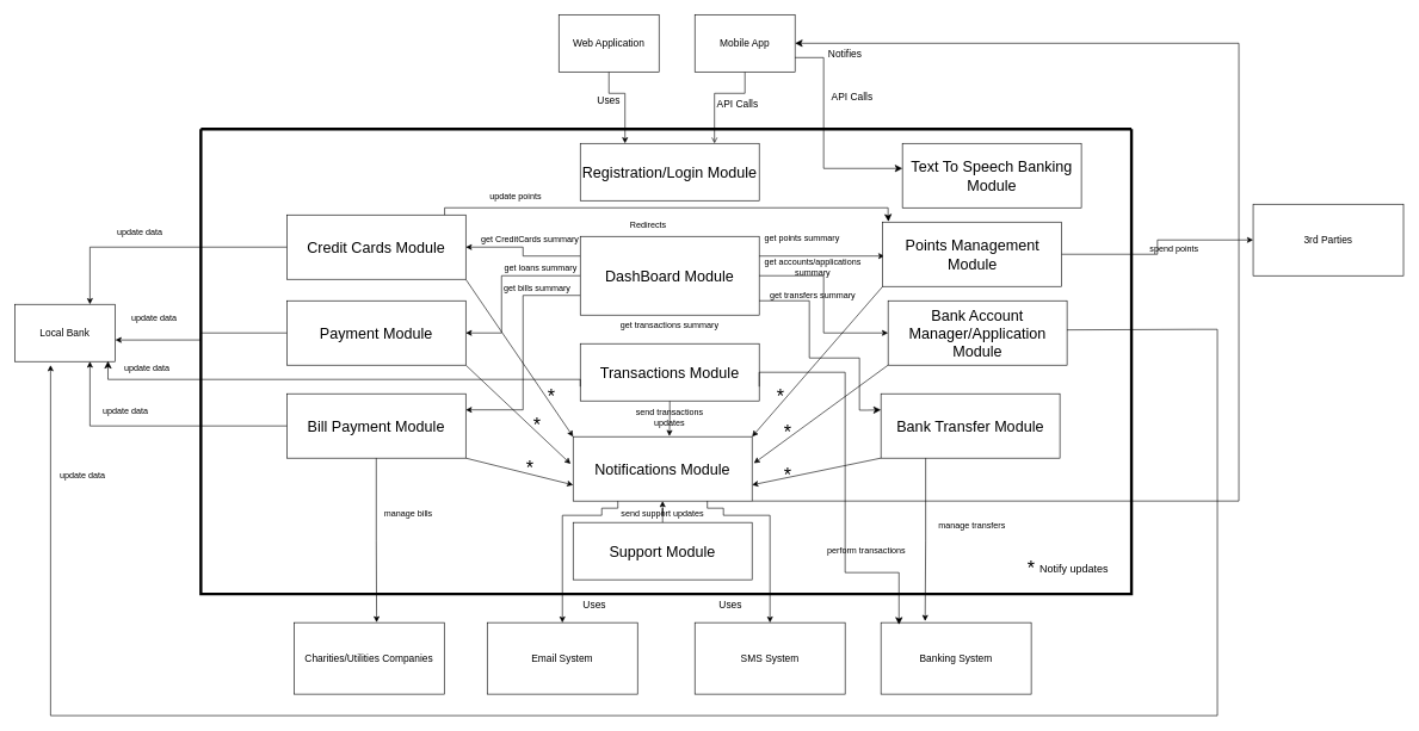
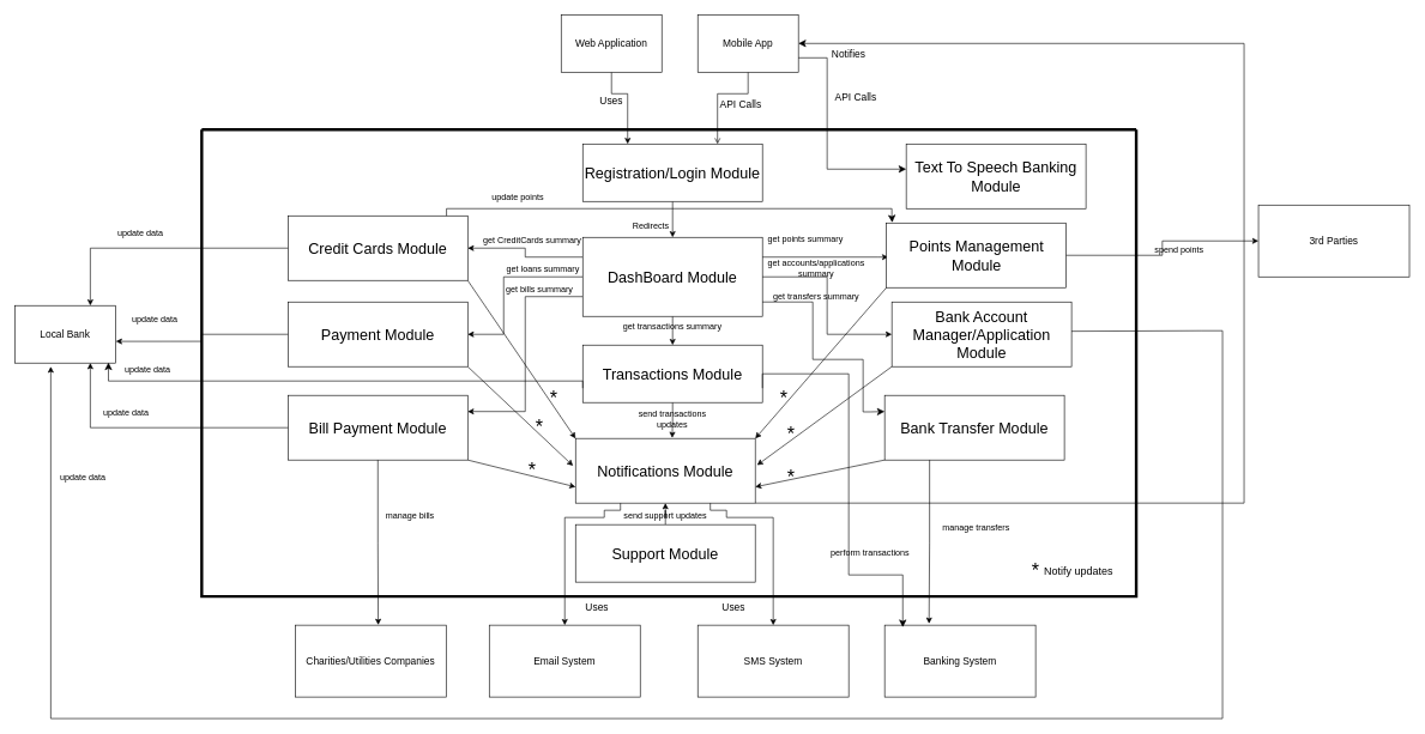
  <mxCell id="0" />
  <mxCell id="1" parent="0" />
  <mxCell id="2" value="" style="swimlane;startSize=0;strokeWidth=4;" parent="1" vertex="1"><mxGeometry x="280" y="180" width="1300" height="650" as="geometry" /></mxCell>
+ <mxCell id="3" style="edgeStyle=orthogonalEdgeStyle;rounded=0;orthogonalLoop=1;jettySize=auto;html=1;entryX=0.5;entryY=0;entryDx=0;entryDy=0;" parent="2" source="4" target="14" edge="1"><mxGeometry relative="1" as="geometry" /></mxCell>
  <mxCell id="4" value="Registration/Login Module" style="rounded=0;whiteSpace=wrap;html=1;fontSize=21;" parent="2" vertex="1"><mxGeometry x="530" y="20" width="250" height="80" as="geometry" /></mxCell>
  <mxCell id="5" style="edgeStyle=orthogonalEdgeStyle;rounded=0;orthogonalLoop=1;jettySize=auto;html=1;" parent="2" source="14" target="6" edge="1"><mxGeometry relative="1" as="geometry"><Array as="points"><mxPoint x="420" y="205" /><mxPoint x="420" y="285" /></Array></mxGeometry></mxCell>
  <mxCell id="6" value="Payment Module" style="rounded=0;whiteSpace=wrap;html=1;fontSize=21;" parent="2" vertex="1"><mxGeometry x="120" y="240" width="250" height="90" as="geometry" /></mxCell>
  <mxCell id="7" style="edgeStyle=orthogonalEdgeStyle;rounded=0;orthogonalLoop=1;jettySize=auto;html=1;entryX=0.5;entryY=1;entryDx=0;entryDy=0;" parent="2" source="8" target="15" edge="1"><mxGeometry relative="1" as="geometry" /></mxCell>
  <mxCell id="8" value="Support Module" style="rounded=0;whiteSpace=wrap;html=1;fontSize=21;" parent="2" vertex="1"><mxGeometry x="520" y="550" width="250" height="80" as="geometry" /></mxCell>
  <mxCell id="9" style="edgeStyle=orthogonalEdgeStyle;rounded=0;orthogonalLoop=1;jettySize=auto;html=1;exitX=0;exitY=0.25;exitDx=0;exitDy=0;entryX=1;entryY=0.5;entryDx=0;entryDy=0;" parent="2" source="14" target="10" edge="1"><mxGeometry relative="1" as="geometry" /></mxCell>
  <mxCell id="10" value="Credit Cards Module" style="rounded=0;whiteSpace=wrap;html=1;fontSize=21;" parent="2" vertex="1"><mxGeometry x="120" y="120" width="250" height="90" as="geometry" /></mxCell>
  <mxCell id="11" style="edgeStyle=orthogonalEdgeStyle;rounded=0;orthogonalLoop=1;jettySize=auto;html=1;exitX=0;exitY=0.75;exitDx=0;exitDy=0;entryX=1;entryY=0.25;entryDx=0;entryDy=0;" parent="2" source="14" target="12" edge="1"><mxGeometry relative="1" as="geometry" /></mxCell>
  <mxCell id="12" value="Bill Payment Module" style="rounded=0;whiteSpace=wrap;html=1;fontSize=21;" parent="2" vertex="1"><mxGeometry x="120" y="370" width="250" height="90" as="geometry" /></mxCell>
+ <mxCell id="13" style="edgeStyle=orthogonalEdgeStyle;rounded=0;orthogonalLoop=1;jettySize=auto;html=1;entryX=0.5;entryY=0;entryDx=0;entryDy=0;" parent="2" source="14" target="41" edge="1"><mxGeometry relative="1" as="geometry" /></mxCell>
  <mxCell id="14" value="DashBoard Module" style="rounded=0;whiteSpace=wrap;html=1;fontSize=21;" parent="2" vertex="1"><mxGeometry x="530" y="150" width="250" height="110" as="geometry" /></mxCell>
  <mxCell id="15" value="Notifications Module" style="rounded=0;whiteSpace=wrap;html=1;fontSize=21;" parent="2" vertex="1"><mxGeometry x="520" y="430" width="250" height="90" as="geometry" /></mxCell>
  <mxCell id="16" style="edgeStyle=orthogonalEdgeStyle;rounded=0;orthogonalLoop=1;jettySize=auto;html=1;exitX=1;exitY=0.5;exitDx=0;exitDy=0;" parent="2" source="14" target="17" edge="1"><mxGeometry relative="1" as="geometry" /></mxCell>
  <mxCell id="17" value="Bank Account Manager/Application Module" style="rounded=0;whiteSpace=wrap;html=1;fontSize=21;" parent="2" vertex="1"><mxGeometry x="960" y="240" width="250" height="90" as="geometry" /></mxCell>
  <mxCell id="18" style="edgeStyle=orthogonalEdgeStyle;rounded=0;orthogonalLoop=1;jettySize=auto;html=1;exitX=1;exitY=0.25;exitDx=0;exitDy=0;entryX=0.01;entryY=0.528;entryDx=0;entryDy=0;entryPerimeter=0;" parent="2" source="14" target="19" edge="1"><mxGeometry relative="1" as="geometry"><Array as="points"><mxPoint x="940" y="178" /><mxPoint x="940" y="178" /></Array></mxGeometry></mxCell>
  <mxCell id="19" value="Points Management Module" style="rounded=0;whiteSpace=wrap;html=1;fontSize=21;" parent="2" vertex="1"><mxGeometry x="952.5" y="130" width="250" height="90" as="geometry" /></mxCell>
  <mxCell id="20" value="Bank Transfer Module" style="rounded=0;whiteSpace=wrap;html=1;fontSize=21;" parent="2" vertex="1"><mxGeometry x="950" y="370" width="250" height="90" as="geometry" /></mxCell>
  <mxCell id="21" value="" style="endArrow=classic;html=1;rounded=0;exitX=1;exitY=1;exitDx=0;exitDy=0;entryX=0;entryY=0;entryDx=0;entryDy=0;" parent="2" source="10" target="15" edge="1"><mxGeometry width="50" height="50" relative="1" as="geometry"><mxPoint x="580" y="420" as="sourcePoint" /><mxPoint x="630" y="370" as="targetPoint" /></mxGeometry></mxCell>
  <mxCell id="22" value="" style="endArrow=classic;html=1;rounded=0;exitX=1;exitY=1;exitDx=0;exitDy=0;entryX=-0.014;entryY=0.423;entryDx=0;entryDy=0;entryPerimeter=0;" parent="2" source="6" target="15" edge="1"><mxGeometry width="50" height="50" relative="1" as="geometry"><mxPoint x="400" y="520" as="sourcePoint" /><mxPoint x="450" y="470" as="targetPoint" /></mxGeometry></mxCell>
  <mxCell id="23" value="" style="endArrow=classic;html=1;rounded=0;exitX=0;exitY=1;exitDx=0;exitDy=0;entryX=1;entryY=0;entryDx=0;entryDy=0;" parent="2" source="19" target="15" edge="1"><mxGeometry width="50" height="50" relative="1" as="geometry"><mxPoint x="790" y="330" as="sourcePoint" /><mxPoint x="950" y="640" as="targetPoint" /></mxGeometry></mxCell>
  <mxCell id="24" value="" style="endArrow=classic;html=1;rounded=0;exitX=0;exitY=1;exitDx=0;exitDy=0;entryX=1.01;entryY=0.413;entryDx=0;entryDy=0;entryPerimeter=0;" parent="2" source="17" target="15" edge="1"><mxGeometry width="50" height="50" relative="1" as="geometry"><mxPoint x="910" y="220" as="sourcePoint" /><mxPoint x="790" y="530" as="targetPoint" /></mxGeometry></mxCell>
  <mxCell id="25" value="get CreditCards summary" style="text;html=1;strokeColor=none;fillColor=none;align=center;verticalAlign=middle;whiteSpace=wrap;rounded=0;" parent="2" vertex="1"><mxGeometry x="390" y="130" width="140" height="50" as="geometry" /></mxCell>
  <mxCell id="26" value="get loans summary" style="text;html=1;strokeColor=none;fillColor=none;align=center;verticalAlign=middle;whiteSpace=wrap;rounded=0;" parent="2" vertex="1"><mxGeometry x="410" y="170" width="130" height="50" as="geometry" /></mxCell>
  <mxCell id="27" value="get bills summary" style="text;html=1;strokeColor=none;fillColor=none;align=center;verticalAlign=middle;whiteSpace=wrap;rounded=0;" parent="2" vertex="1"><mxGeometry x="410" y="210" width="120" height="25" as="geometry" /></mxCell>
  <mxCell id="28" value="get points summary" style="text;html=1;strokeColor=none;fillColor=none;align=center;verticalAlign=middle;whiteSpace=wrap;rounded=0;" parent="2" vertex="1"><mxGeometry x="780" y="140" width="120" height="25" as="geometry" /></mxCell>
  <mxCell id="29" value="get accounts/applications summary" style="text;html=1;strokeColor=none;fillColor=none;align=center;verticalAlign=middle;whiteSpace=wrap;rounded=0;" parent="2" vertex="1"><mxGeometry x="780" y="180" width="150" height="25" as="geometry" /></mxCell>
  <mxCell id="30" value="*" style="text;html=1;strokeColor=none;fillColor=none;align=center;verticalAlign=middle;whiteSpace=wrap;rounded=0;fontSize=27;" parent="2" vertex="1"><mxGeometry x="460" y="360" width="60" height="30" as="geometry" /></mxCell>
  <mxCell id="31" value="*" style="text;html=1;strokeColor=none;fillColor=none;align=center;verticalAlign=middle;whiteSpace=wrap;rounded=0;fontSize=27;" parent="2" vertex="1"><mxGeometry x="440" y="400" width="60" height="30" as="geometry" /></mxCell>
  <mxCell id="32" value="*" style="text;html=1;strokeColor=none;fillColor=none;align=center;verticalAlign=middle;whiteSpace=wrap;rounded=0;fontSize=27;" parent="2" vertex="1"><mxGeometry x="780" y="360" width="60" height="30" as="geometry" /></mxCell>
  <mxCell id="33" value="*" style="text;html=1;strokeColor=none;fillColor=none;align=center;verticalAlign=middle;whiteSpace=wrap;rounded=0;fontSize=27;" parent="2" vertex="1"><mxGeometry x="790" y="410" width="60" height="30" as="geometry" /></mxCell>
  <mxCell id="34" value="*" style="text;html=1;strokeColor=none;fillColor=none;align=center;verticalAlign=middle;whiteSpace=wrap;rounded=0;fontSize=27;" parent="2" vertex="1"><mxGeometry x="1130" y="600" width="60" height="30" as="geometry" /></mxCell>
  <mxCell id="35" value="Notify updates" style="text;html=1;strokeColor=none;fillColor=none;align=center;verticalAlign=middle;whiteSpace=wrap;rounded=0;fontSize=15;" parent="2" vertex="1"><mxGeometry x="1160" y="600" width="120" height="30" as="geometry" /></mxCell>
  <mxCell id="36" value="manage bills" style="text;html=1;strokeColor=none;fillColor=none;align=center;verticalAlign=middle;whiteSpace=wrap;rounded=0;" parent="2" vertex="1"><mxGeometry x="230" y="525" width="120" height="25" as="geometry" /></mxCell>
  <mxCell id="37" value="manage transfers" style="text;html=1;strokeColor=none;fillColor=none;align=center;verticalAlign=middle;whiteSpace=wrap;rounded=0;" parent="2" vertex="1"><mxGeometry x="1025" y="540" width="105" height="30" as="geometry" /></mxCell>
  <mxCell id="38" value="Redirects" style="text;html=1;strokeColor=none;fillColor=none;align=center;verticalAlign=middle;whiteSpace=wrap;rounded=0;" parent="2" vertex="1"><mxGeometry x="595" y="120" width="60" height="30" as="geometry" /></mxCell>
  <mxCell id="39" value="Text To Speech Banking Module" style="rounded=0;whiteSpace=wrap;html=1;fontSize=21;" parent="2" vertex="1"><mxGeometry x="980" y="20" width="250" height="90" as="geometry" /></mxCell>
  <mxCell id="40" style="edgeStyle=orthogonalEdgeStyle;rounded=0;orthogonalLoop=1;jettySize=auto;html=1;entryX=0.538;entryY=-0.008;entryDx=0;entryDy=0;entryPerimeter=0;" parent="2" source="41" target="15" edge="1"><mxGeometry relative="1" as="geometry" /></mxCell>
  <mxCell id="41" value="Transactions Module" style="rounded=0;whiteSpace=wrap;html=1;fontSize=21;" parent="2" vertex="1"><mxGeometry x="530" y="300" width="250" height="80" as="geometry" /></mxCell>
  <mxCell id="42" value="send support updates" style="text;html=1;strokeColor=none;fillColor=none;align=center;verticalAlign=middle;whiteSpace=wrap;rounded=0;" parent="2" vertex="1"><mxGeometry x="585" y="525" width="120" height="25" as="geometry" /></mxCell>
  <mxCell id="43" value="" style="endArrow=classic;html=1;rounded=0;exitX=1;exitY=1;exitDx=0;exitDy=0;entryX=0;entryY=0.75;entryDx=0;entryDy=0;" parent="2" source="12" target="15" edge="1"><mxGeometry width="50" height="50" relative="1" as="geometry"><mxPoint x="650" y="690" as="sourcePoint" /><mxPoint x="410" y="482.5" as="targetPoint" /></mxGeometry></mxCell>
  <mxCell id="44" value="" style="endArrow=classic;html=1;rounded=0;exitX=0;exitY=1;exitDx=0;exitDy=0;entryX=1;entryY=0.75;entryDx=0;entryDy=0;" parent="2" source="20" target="15" edge="1"><mxGeometry width="50" height="50" relative="1" as="geometry"><mxPoint x="1230" y="690" as="sourcePoint" /><mxPoint x="849.94" y="480.4" as="targetPoint" /></mxGeometry></mxCell>
  <mxCell id="45" value="*" style="text;html=1;strokeColor=none;fillColor=none;align=center;verticalAlign=middle;whiteSpace=wrap;rounded=0;fontSize=27;" parent="2" vertex="1"><mxGeometry x="430" y="460" width="60" height="30" as="geometry" /></mxCell>
  <mxCell id="46" value="*" style="text;html=1;strokeColor=none;fillColor=none;align=center;verticalAlign=middle;whiteSpace=wrap;rounded=0;fontSize=27;" parent="2" vertex="1"><mxGeometry x="790" y="470" width="60" height="30" as="geometry" /></mxCell>
  <mxCell id="47" value="send transactions updates" style="text;html=1;strokeColor=none;fillColor=none;align=center;verticalAlign=middle;whiteSpace=wrap;rounded=0;" parent="2" vertex="1"><mxGeometry x="595" y="390" width="120" height="25" as="geometry" /></mxCell>
  <mxCell id="48" value="perform transactions" style="text;html=1;strokeColor=none;fillColor=none;align=center;verticalAlign=middle;whiteSpace=wrap;rounded=0;" parent="2" vertex="1"><mxGeometry x="870" y="577.5" width="120" height="25" as="geometry" /></mxCell>
  <mxCell id="49" value="" style="edgeStyle=segmentEdgeStyle;endArrow=classic;html=1;curved=0;rounded=0;endSize=8;startSize=8;entryX=0;entryY=0.25;entryDx=0;entryDy=0;" parent="2" target="20" edge="1"><mxGeometry width="50" height="50" relative="1" as="geometry"><mxPoint x="780" y="240" as="sourcePoint" /><mxPoint x="830" y="190" as="targetPoint" /><Array as="points"><mxPoint x="850" y="240" /><mxPoint x="850" y="320" /><mxPoint x="920" y="320" /><mxPoint x="920" y="393" /><mxPoint x="930" y="393" /></Array></mxGeometry></mxCell>
  <mxCell id="50" value="get transfers summary" style="text;html=1;strokeColor=none;fillColor=none;align=center;verticalAlign=middle;whiteSpace=wrap;rounded=0;" parent="2" vertex="1"><mxGeometry x="780" y="220" width="150" height="25" as="geometry" /></mxCell>
  <mxCell id="51" value="get transactions summary" style="text;html=1;strokeColor=none;fillColor=none;align=center;verticalAlign=middle;whiteSpace=wrap;rounded=0;" parent="2" vertex="1"><mxGeometry x="580" y="262.5" width="150" height="25" as="geometry" /></mxCell>
  <mxCell id="52" value="" style="edgeStyle=segmentEdgeStyle;endArrow=classic;html=1;curved=0;rounded=0;endSize=8;startSize=8;exitX=0.882;exitY=0;exitDx=0;exitDy=0;exitPerimeter=0;entryX=0.032;entryY=-0.008;entryDx=0;entryDy=0;entryPerimeter=0;" parent="2" source="10" target="19" edge="1"><mxGeometry width="50" height="50" relative="1" as="geometry"><mxPoint x="360" y="60" as="sourcePoint" /><mxPoint x="410" y="10" as="targetPoint" /><Array as="points"><mxPoint x="341" y="110" /><mxPoint x="960" y="110" /><mxPoint x="960" y="120" /><mxPoint x="960" y="120" /></Array></mxGeometry></mxCell>
  <mxCell id="53" value="update points" style="text;html=1;strokeColor=none;fillColor=none;align=center;verticalAlign=middle;whiteSpace=wrap;rounded=0;" parent="2" vertex="1"><mxGeometry x="370" y="70" width="140" height="50" as="geometry" /></mxCell>
  <mxCell id="54" style="edgeStyle=orthogonalEdgeStyle;rounded=0;orthogonalLoop=1;jettySize=auto;html=1;exitX=0.5;exitY=1;exitDx=0;exitDy=0;entryX=0.25;entryY=0;entryDx=0;entryDy=0;" parent="1" source="55" target="4" edge="1"><mxGeometry relative="1" as="geometry"><Array as="points"><mxPoint x="850" y="130" /><mxPoint x="873" y="130" /></Array></mxGeometry></mxCell>
  <mxCell id="55" value="Web Application" style="rounded=0;whiteSpace=wrap;html=1;fontSize=14;" parent="1" vertex="1"><mxGeometry x="780" y="20" width="140" height="80" as="geometry" /></mxCell>
  <mxCell id="56" style="edgeStyle=orthogonalEdgeStyle;rounded=0;orthogonalLoop=1;jettySize=auto;html=1;entryX=0.75;entryY=0;entryDx=0;entryDy=0;endArrow=open;" parent="1" source="57" target="4" edge="1"><mxGeometry relative="1" as="geometry"><Array as="points"><mxPoint x="1040" y="130" /><mxPoint x="998" y="130" /></Array></mxGeometry></mxCell>
  <mxCell id="57" value="Mobile App" style="rounded=0;whiteSpace=wrap;html=1;fontSize=14;" parent="1" vertex="1"><mxGeometry x="970" y="20" width="140" height="80" as="geometry" /></mxCell>
  <mxCell id="58" value="Email System" style="rounded=0;whiteSpace=wrap;html=1;fontSize=14;" parent="1" vertex="1"><mxGeometry x="680" y="870" width="210" height="100" as="geometry" /></mxCell>
  <mxCell id="59" value="SMS System" style="rounded=0;whiteSpace=wrap;html=1;fontSize=14;" parent="1" vertex="1"><mxGeometry x="970" y="870" width="210" height="100" as="geometry" /></mxCell>
  <mxCell id="60" style="edgeStyle=orthogonalEdgeStyle;rounded=0;orthogonalLoop=1;jettySize=auto;html=1;exitX=0.25;exitY=1;exitDx=0;exitDy=0;entryX=0.5;entryY=0;entryDx=0;entryDy=0;" parent="1" source="15" target="58" edge="1"><mxGeometry relative="1" as="geometry"><Array as="points"><mxPoint x="840" y="710" /><mxPoint x="840" y="720" /><mxPoint x="785" y="720" /></Array></mxGeometry></mxCell>
  <mxCell id="61" style="edgeStyle=orthogonalEdgeStyle;rounded=0;orthogonalLoop=1;jettySize=auto;html=1;exitX=0.75;exitY=1;exitDx=0;exitDy=0;" parent="1" source="15" target="59" edge="1"><mxGeometry relative="1" as="geometry"><Array as="points"><mxPoint x="1010" y="710" /><mxPoint x="1010" y="720" /><mxPoint x="1075" y="720" /></Array></mxGeometry></mxCell>
  <mxCell id="62" value="API Calls" style="text;html=1;strokeColor=none;fillColor=none;align=center;verticalAlign=middle;whiteSpace=wrap;rounded=0;fontSize=14;" parent="1" vertex="1"><mxGeometry x="1000" y="130" width="60" height="30" as="geometry" /></mxCell>
  <mxCell id="63" value="Uses" style="text;html=1;strokeColor=none;fillColor=none;align=center;verticalAlign=middle;whiteSpace=wrap;rounded=0;fontSize=14;" parent="1" vertex="1"><mxGeometry x="800" y="830" width="60" height="30" as="geometry" /></mxCell>
  <mxCell id="64" value="Uses" style="text;html=1;strokeColor=none;fillColor=none;align=center;verticalAlign=middle;whiteSpace=wrap;rounded=0;fontSize=14;" parent="1" vertex="1"><mxGeometry x="990" y="830" width="60" height="30" as="geometry" /></mxCell>
  <mxCell id="65" value="Uses" style="text;html=1;strokeColor=none;fillColor=none;align=center;verticalAlign=middle;whiteSpace=wrap;rounded=0;fontSize=14;" parent="1" vertex="1"><mxGeometry x="825" y="130" width="50" height="20" as="geometry" /></mxCell>
  <mxCell id="66" value="Banking System" style="rounded=0;whiteSpace=wrap;html=1;fontSize=14;" parent="1" vertex="1"><mxGeometry x="1230" y="870" width="210" height="100" as="geometry" /></mxCell>
  <mxCell id="67" style="edgeStyle=orthogonalEdgeStyle;rounded=0;orthogonalLoop=1;jettySize=auto;html=1;exitX=0.25;exitY=1;exitDx=0;exitDy=0;entryX=0.294;entryY=-0.022;entryDx=0;entryDy=0;entryPerimeter=0;" parent="1" source="20" target="66" edge="1"><mxGeometry relative="1" as="geometry" /></mxCell>
  <mxCell id="68" value="Charities/Utilities Companies" style="rounded=0;whiteSpace=wrap;html=1;fontSize=14;" parent="1" vertex="1"><mxGeometry x="410" y="870" width="210" height="100" as="geometry" /></mxCell>
  <mxCell id="69" style="edgeStyle=orthogonalEdgeStyle;rounded=0;orthogonalLoop=1;jettySize=auto;html=1;entryX=0.55;entryY=-0.004;entryDx=0;entryDy=0;entryPerimeter=0;" parent="1" source="12" target="68" edge="1"><mxGeometry relative="1" as="geometry" /></mxCell>
  <mxCell id="70" value="Local Bank" style="rounded=0;whiteSpace=wrap;html=1;fontSize=14;" parent="1" vertex="1"><mxGeometry x="20" y="425" width="140" height="80" as="geometry" /></mxCell>
  <mxCell id="71" style="edgeStyle=orthogonalEdgeStyle;rounded=0;orthogonalLoop=1;jettySize=auto;html=1;entryX=0.75;entryY=0;entryDx=0;entryDy=0;" parent="1" source="10" target="70" edge="1"><mxGeometry relative="1" as="geometry" /></mxCell>
  <mxCell id="72" style="edgeStyle=orthogonalEdgeStyle;rounded=0;orthogonalLoop=1;jettySize=auto;html=1;entryX=0.75;entryY=1;entryDx=0;entryDy=0;" parent="1" source="12" target="70" edge="1"><mxGeometry relative="1" as="geometry" /></mxCell>
  <mxCell id="73" style="edgeStyle=orthogonalEdgeStyle;rounded=0;orthogonalLoop=1;jettySize=auto;html=1;entryX=1.004;entryY=0.623;entryDx=0;entryDy=0;entryPerimeter=0;" parent="1" source="6" target="70" edge="1"><mxGeometry relative="1" as="geometry"><Array as="points" /></mxGeometry></mxCell>
  <mxCell id="74" value="update data" style="text;html=1;strokeColor=none;fillColor=none;align=center;verticalAlign=middle;whiteSpace=wrap;rounded=0;" parent="1" vertex="1"><mxGeometry x="150" y="310" width="90" height="30" as="geometry" /></mxCell>
  <mxCell id="75" value="update data" style="text;html=1;strokeColor=none;fillColor=none;align=center;verticalAlign=middle;whiteSpace=wrap;rounded=0;" parent="1" vertex="1"><mxGeometry x="170" y="430" width="90" height="30" as="geometry" /></mxCell>
  <mxCell id="76" value="update data" style="text;html=1;strokeColor=none;fillColor=none;align=center;verticalAlign=middle;whiteSpace=wrap;rounded=0;" parent="1" vertex="1"><mxGeometry x="130" y="560" width="90" height="30" as="geometry" /></mxCell>
  <mxCell id="77" value="" style="endArrow=none;html=1;rounded=0;exitX=1;exitY=0.453;exitDx=0;exitDy=0;exitPerimeter=0;" parent="1" source="17" edge="1"><mxGeometry width="50" height="50" relative="1" as="geometry"><mxPoint x="1640" y="490" as="sourcePoint" /><mxPoint x="1700" y="460" as="targetPoint" /><Array as="points"><mxPoint x="1670" y="460" /></Array></mxGeometry></mxCell>
  <mxCell id="78" value="" style="endArrow=none;html=1;rounded=0;" parent="1" edge="1"><mxGeometry width="50" height="50" relative="1" as="geometry"><mxPoint x="1700" y="1000" as="sourcePoint" /><mxPoint x="1700" y="460" as="targetPoint" /></mxGeometry></mxCell>
  <mxCell id="79" value="" style="endArrow=none;html=1;rounded=0;" parent="1" edge="1"><mxGeometry width="50" height="50" relative="1" as="geometry"><mxPoint x="70" y="1000" as="sourcePoint" /><mxPoint x="1700" y="1000" as="targetPoint" /></mxGeometry></mxCell>
  <mxCell id="80" value="" style="endArrow=classic;html=1;rounded=0;" parent="1" edge="1"><mxGeometry width="50" height="50" relative="1" as="geometry"><mxPoint x="70" y="1000" as="sourcePoint" /><mxPoint x="70" y="510" as="targetPoint" /></mxGeometry></mxCell>
  <mxCell id="81" value="update data" style="text;html=1;strokeColor=none;fillColor=none;align=center;verticalAlign=middle;whiteSpace=wrap;rounded=0;" parent="1" vertex="1"><mxGeometry x="70" y="650" width="90" height="30" as="geometry" /></mxCell>
  <mxCell id="82" value="" style="edgeStyle=segmentEdgeStyle;endArrow=classic;html=1;curved=0;rounded=0;endSize=8;startSize=8;entryX=1;entryY=0.5;entryDx=0;entryDy=0;" parent="1" target="57" edge="1"><mxGeometry width="50" height="50" relative="1" as="geometry"><mxPoint x="1050" y="700" as="sourcePoint" /><mxPoint x="1260" y="730" as="targetPoint" /><Array as="points"><mxPoint x="1730" y="700" /><mxPoint x="1730" y="60" /></Array></mxGeometry></mxCell>
  <mxCell id="83" value="" style="edgeStyle=segmentEdgeStyle;endArrow=classic;html=1;curved=0;rounded=0;endSize=8;startSize=8;" parent="1" target="39" edge="1"><mxGeometry width="50" height="50" relative="1" as="geometry"><mxPoint x="1110" y="80" as="sourcePoint" /><mxPoint x="1160" y="75" as="targetPoint" /><Array as="points"><mxPoint x="1110" y="80" /><mxPoint x="1150" y="80" /><mxPoint x="1150" y="235" /></Array></mxGeometry></mxCell>
  <mxCell id="84" value="API Calls" style="text;html=1;strokeColor=none;fillColor=none;align=center;verticalAlign=middle;whiteSpace=wrap;rounded=0;fontSize=14;" parent="1" vertex="1"><mxGeometry x="1160" y="120" width="60" height="30" as="geometry" /></mxCell>
  <mxCell id="85" value="Notifies" style="text;html=1;strokeColor=none;fillColor=none;align=center;verticalAlign=middle;whiteSpace=wrap;rounded=0;fontSize=14;" parent="1" vertex="1"><mxGeometry x="1150" y="60" width="60" height="30" as="geometry" /></mxCell>
  <mxCell id="86" value="" style="edgeStyle=segmentEdgeStyle;endArrow=classic;html=1;curved=0;rounded=0;endSize=8;startSize=8;exitX=0;exitY=0.75;exitDx=0;exitDy=0;entryX=0.93;entryY=0.991;entryDx=0;entryDy=0;entryPerimeter=0;" parent="1" source="41" target="70" edge="1"><mxGeometry width="50" height="50" relative="1" as="geometry"><mxPoint x="100" y="560" as="sourcePoint" /><mxPoint x="150" y="510" as="targetPoint" /><Array as="points"><mxPoint x="810" y="530" /><mxPoint x="150" y="530" /></Array></mxGeometry></mxCell>
  <mxCell id="87" value="update data" style="text;html=1;strokeColor=none;fillColor=none;align=center;verticalAlign=middle;whiteSpace=wrap;rounded=0;" parent="1" vertex="1"><mxGeometry x="160" y="500" width="90" height="30" as="geometry" /></mxCell>
  <mxCell id="88" value="" style="edgeStyle=segmentEdgeStyle;endArrow=classic;html=1;curved=0;rounded=0;endSize=8;startSize=8;entryX=0.12;entryY=0.028;entryDx=0;entryDy=0;entryPerimeter=0;exitX=1;exitY=0.75;exitDx=0;exitDy=0;" parent="1" source="41" target="66" edge="1"><mxGeometry width="50" height="50" relative="1" as="geometry"><mxPoint x="1140" y="780" as="sourcePoint" /><mxPoint x="1190" y="730" as="targetPoint" /><Array as="points"><mxPoint x="1180" y="520" /><mxPoint x="1180" y="800" /><mxPoint x="1255" y="800" /></Array></mxGeometry></mxCell>
  <mxCell id="89" value="3rd Parties" style="rounded=0;whiteSpace=wrap;html=1;fontSize=14;" parent="1" vertex="1"><mxGeometry x="1750" y="285" width="210" height="100" as="geometry" /></mxCell>
  <mxCell id="90" style="edgeStyle=orthogonalEdgeStyle;rounded=0;orthogonalLoop=1;jettySize=auto;html=1;entryX=0;entryY=0.5;entryDx=0;entryDy=0;" parent="1" source="19" target="89" edge="1"><mxGeometry relative="1" as="geometry" /></mxCell>
  <mxCell id="91" value="spend points" style="text;html=1;strokeColor=none;fillColor=none;align=center;verticalAlign=middle;whiteSpace=wrap;rounded=0;" parent="1" vertex="1"><mxGeometry x="1580" y="335" width="120" height="25" as="geometry" /></mxCell>
